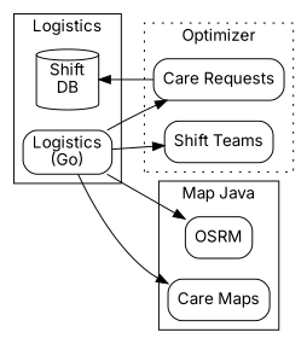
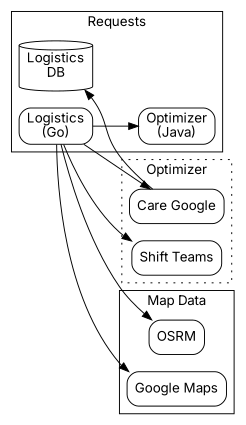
  digraph {
    fontname=Inter
    rankdir=LR
    node [fontname=Inter shape=box style=rounded]
    edge [fontname=Inter]
-   n1 [label="Care Requests"]
+   n1 [label="Care Google"]
    n2 [label="Shift Teams"]
    n3 [label="Logistics\n(Go)"]
-   n5 [label="Shift\nDB" shape=cylinder]
+   n4 [label="Optimizer\n(Java)"]
+   n5 [label="Logistics\nDB" shape=cylinder]
    n6 [label=OSRM]
-   n7 [label="Care Maps"]
+   n7 [label="Google Maps"]
    subgraph cluster_1 {
      label=Optimizer
      style=dotted
      n1
      n2
    }
    subgraph cluster_2 {
-     label=Logistics
+     label=Requests
      n3
+     n4
      n5
    }
    subgraph cluster_3 {
-     label="Map Java"
+     label="Map Data"
      n6
      n7
    }
    n1 -> n5
    n3 -> n1
    n3 -> n2
+   n3 -> n4
    n3 -> n6
    n3 -> n7
  }
